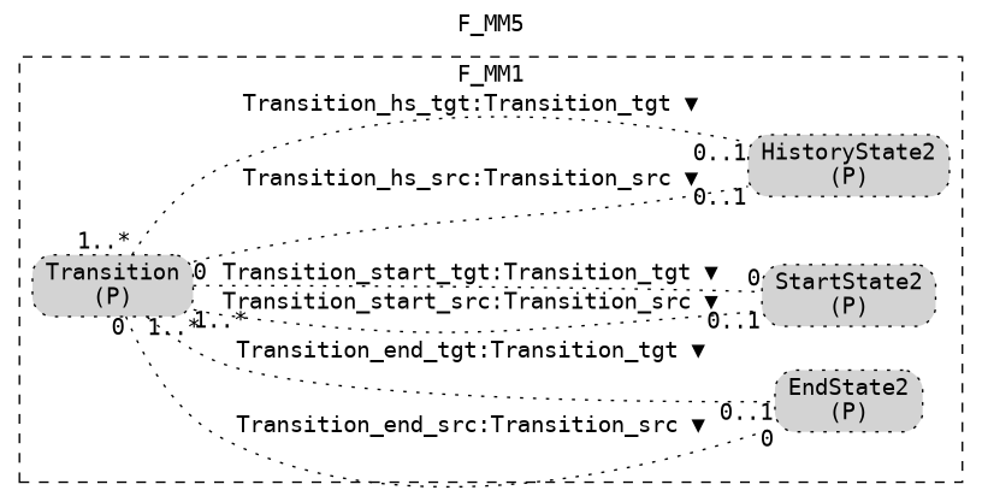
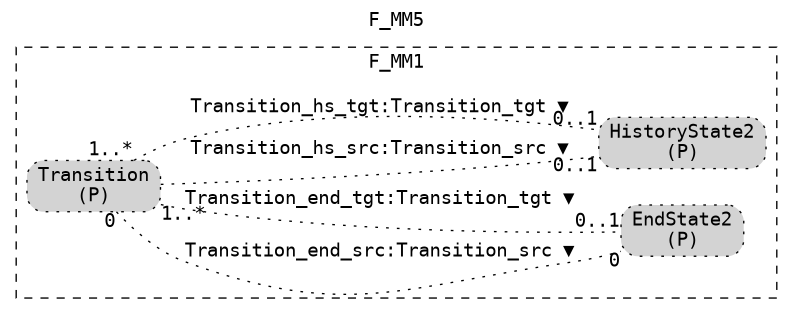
  digraph {
    fontname="DejaVu Sans Mono"
    label=F_MM5
    labelfontsize=12
    labelloc=tl
    rankdir=LR
    node [fillcolor=lightgray fontname="DejaVu Sans Mono" shape=box style="rounded,filled,dotted"]
    edge [dir=none fontname="DejaVu Sans Mono" headlabel="0..1" style=dotted taillabel="1..*"]
    n1 [label=<EndState2<br/>(P)>]
-   n2 [label=<StartState2<br/>(P)>]
    n3 [label=<Transition<br/>(P)>]
    n4 [label=<HistoryState2<br/>(P)>]
    subgraph cluster_1 {
      label=F_MM1
      style=dashed
      n1
-     n2
      n3
      n4
    }
    n3 -> n1 [headlabel=0 label="Transition_end_src:Transition_src ▼" taillabel=0]
    n3 -> n1 [label="Transition_end_tgt:Transition_tgt ▼"]
-   n3 -> n2 [label="Transition_start_src:Transition_src ▼"]
-   n3 -> n2 [headlabel=0 label="Transition_start_tgt:Transition_tgt ▼" taillabel=0]
    n3 -> n4 [label="Transition_hs_src:Transition_src ▼" taillabel=""]
    n3 -> n4 [label="Transition_hs_tgt:Transition_tgt ▼"]
  }
